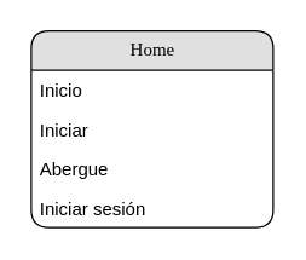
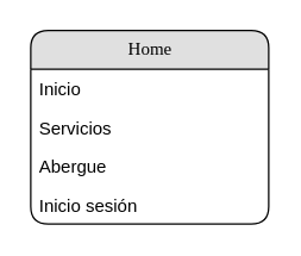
  <mxCell id="0" />
  <mxCell id="1" parent="0" />
  <mxCell id="2" value="Home" style="swimlane;html=1;fontStyle=0;childLayout=stackLayout;horizontal=1;startSize=26;fillColor=#e0e0e0;horizontalStack=0;resizeParent=1;resizeLast=0;collapsible=1;marginBottom=0;swimlaneFillColor=#ffffff;align=center;rounded=1;shadow=0;comic=0;labelBackgroundColor=none;strokeWidth=1;fontFamily=Verdana;fontSize=12" vertex="1" parent="1"><mxGeometry x="20" y="20" width="160" height="130" as="geometry" /></mxCell>
  <mxCell id="3" value="Inicio" style="text;html=1;strokeColor=none;fillColor=none;spacingLeft=4;spacingRight=4;whiteSpace=wrap;overflow=hidden;rotatable=0;points=[[0,0.5],[1,0.5]];portConstraint=eastwest;" vertex="1" parent="2"><mxGeometry y="26" width="160" height="26" as="geometry" /></mxCell>
- <mxCell id="4" value="Iniciar" style="text;html=1;strokeColor=none;fillColor=none;spacingLeft=4;spacingRight=4;whiteSpace=wrap;overflow=hidden;rotatable=0;points=[[0,0.5],[1,0.5]];portConstraint=eastwest;" vertex="1" parent="2"><mxGeometry y="52" width="160" height="26" as="geometry" /></mxCell>
+ <mxCell id="4" value="Servicios" style="text;html=1;strokeColor=none;fillColor=none;spacingLeft=4;spacingRight=4;whiteSpace=wrap;overflow=hidden;rotatable=0;points=[[0,0.5],[1,0.5]];portConstraint=eastwest;" vertex="1" parent="2"><mxGeometry y="52" width="160" height="26" as="geometry" /></mxCell>
  <mxCell id="5" value="Abergue" style="text;html=1;strokeColor=none;fillColor=none;spacingLeft=4;spacingRight=4;whiteSpace=wrap;overflow=hidden;rotatable=0;points=[[0,0.5],[1,0.5]];portConstraint=eastwest;" vertex="1" parent="2"><mxGeometry y="78" width="160" height="26" as="geometry" /></mxCell>
- <mxCell id="6" value="Iniciar sesión" style="text;html=1;strokeColor=none;fillColor=none;spacingLeft=4;spacingRight=4;whiteSpace=wrap;overflow=hidden;rotatable=0;points=[[0,0.5],[1,0.5]];portConstraint=eastwest;" vertex="1" parent="2"><mxGeometry y="104" width="160" height="26" as="geometry" /></mxCell>
+ <mxCell id="6" value="Inicio sesión" style="text;html=1;strokeColor=none;fillColor=none;spacingLeft=4;spacingRight=4;whiteSpace=wrap;overflow=hidden;rotatable=0;points=[[0,0.5],[1,0.5]];portConstraint=eastwest;" vertex="1" parent="2"><mxGeometry y="104" width="160" height="26" as="geometry" /></mxCell>
